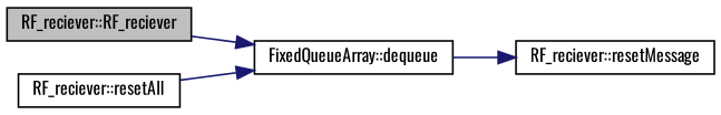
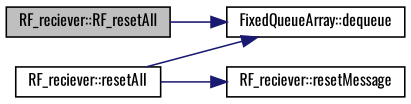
  digraph {
    fontname=Oswald
    rankdir=LR
    node [color=black fillcolor=white fontname=Oswald fontsize=10 shape=record style=filled]
    edge [color=midnightblue fontname=Oswald fontsize=10 labelfontname=Helvetica labelfontsize=10 style=solid]
-   n1 [fillcolor=grey75 fontcolor=black height=0.2 label="RF_reciever::RF_reciever" width=0.4]
+   n1 [fillcolor=grey75 fontcolor=black height=0.2 label="RF_reciever::RF_resetAll" width=0.4]
    n2 [height=0.2 label="FixedQueueArray::dequeue" width=0.4]
    n3 [height=0.2 label="RF_reciever::resetAll" width=0.4]
    n4 [height=0.2 label="RF_reciever::resetMessage" width=0.4]
    n1 -> n2
    n3 -> n2
-   n2 -> n4
+   n3 -> n4
  }
